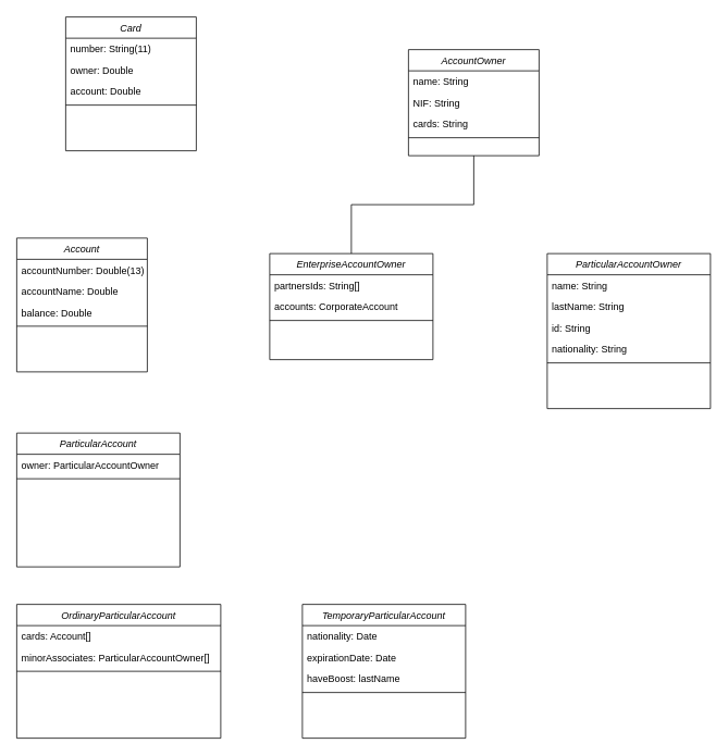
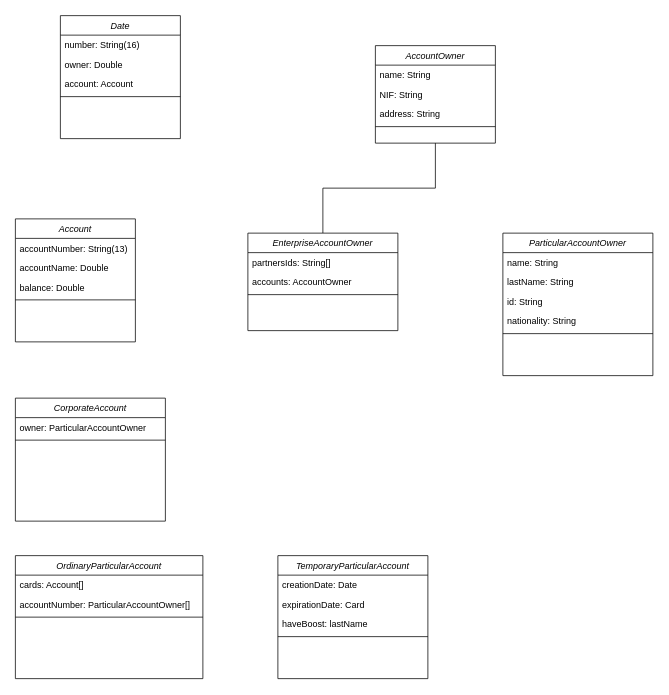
  <mxCell id="0" />
  <mxCell id="1" parent="0" />
- <mxCell id="2" value="Card" style="swimlane;fontStyle=2;align=center;verticalAlign=top;childLayout=stackLayout;horizontal=1;startSize=26;horizontalStack=0;resizeParent=1;resizeLast=0;collapsible=1;marginBottom=0;rounded=0;shadow=0;strokeWidth=1;" parent="1" vertex="1"><mxGeometry x="80" y="20" width="160" height="164" as="geometry"><mxRectangle x="230" y="140" width="160" height="26" as="alternateBounds" /></mxGeometry></mxCell>
- <mxCell id="3" value="number: String(11)" style="text;align=left;verticalAlign=top;spacingLeft=4;spacingRight=4;overflow=hidden;rotatable=0;points=[[0,0.5],[1,0.5]];portConstraint=eastwest;" parent="2" vertex="1"><mxGeometry y="26" width="160" height="26" as="geometry" /></mxCell>
+ <mxCell id="2" value="Date" style="swimlane;fontStyle=2;align=center;verticalAlign=top;childLayout=stackLayout;horizontal=1;startSize=26;horizontalStack=0;resizeParent=1;resizeLast=0;collapsible=1;marginBottom=0;rounded=0;shadow=0;strokeWidth=1;" parent="1" vertex="1"><mxGeometry x="80" y="20" width="160" height="164" as="geometry"><mxRectangle x="230" y="140" width="160" height="26" as="alternateBounds" /></mxGeometry></mxCell>
+ <mxCell id="3" value="number: String(16)" style="text;align=left;verticalAlign=top;spacingLeft=4;spacingRight=4;overflow=hidden;rotatable=0;points=[[0,0.5],[1,0.5]];portConstraint=eastwest;" parent="2" vertex="1"><mxGeometry y="26" width="160" height="26" as="geometry" /></mxCell>
  <mxCell id="4" value="owner: Double" style="text;align=left;verticalAlign=top;spacingLeft=4;spacingRight=4;overflow=hidden;rotatable=0;points=[[0,0.5],[1,0.5]];portConstraint=eastwest;rounded=0;shadow=0;html=0;" parent="2" vertex="1"><mxGeometry y="52" width="160" height="26" as="geometry" /></mxCell>
- <mxCell id="5" value="account: Double" style="text;align=left;verticalAlign=top;spacingLeft=4;spacingRight=4;overflow=hidden;rotatable=0;points=[[0,0.5],[1,0.5]];portConstraint=eastwest;rounded=0;shadow=0;html=0;" vertex="1" parent="2"><mxGeometry y="78" width="160" height="26" as="geometry" /></mxCell>
+ <mxCell id="5" value="account: Account" style="text;align=left;verticalAlign=top;spacingLeft=4;spacingRight=4;overflow=hidden;rotatable=0;points=[[0,0.5],[1,0.5]];portConstraint=eastwest;rounded=0;shadow=0;html=0;" vertex="1" parent="2"><mxGeometry y="78" width="160" height="26" as="geometry" /></mxCell>
  <mxCell id="6" value="" style="line;html=1;strokeWidth=1;align=left;verticalAlign=middle;spacingTop=-1;spacingLeft=3;spacingRight=3;rotatable=0;labelPosition=right;points=[];portConstraint=eastwest;" parent="2" vertex="1"><mxGeometry y="104" width="160" height="8" as="geometry" /></mxCell>
  <mxCell id="7" value="AccountOwner" style="swimlane;fontStyle=2;align=center;verticalAlign=top;childLayout=stackLayout;horizontal=1;startSize=26;horizontalStack=0;resizeParent=1;resizeLast=0;collapsible=1;marginBottom=0;rounded=0;shadow=0;strokeWidth=1;" vertex="1" parent="1"><mxGeometry x="500" y="60" width="160" height="130" as="geometry"><mxRectangle x="230" y="140" width="160" height="26" as="alternateBounds" /></mxGeometry></mxCell>
  <mxCell id="8" value="name: String" style="text;align=left;verticalAlign=top;spacingLeft=4;spacingRight=4;overflow=hidden;rotatable=0;points=[[0,0.5],[1,0.5]];portConstraint=eastwest;" vertex="1" parent="7"><mxGeometry y="26" width="160" height="26" as="geometry" /></mxCell>
  <mxCell id="9" value="NIF: String" style="text;align=left;verticalAlign=top;spacingLeft=4;spacingRight=4;overflow=hidden;rotatable=0;points=[[0,0.5],[1,0.5]];portConstraint=eastwest;rounded=0;shadow=0;html=0;" vertex="1" parent="7"><mxGeometry y="52" width="160" height="26" as="geometry" /></mxCell>
- <mxCell id="10" value="cards: String" style="text;align=left;verticalAlign=top;spacingLeft=4;spacingRight=4;overflow=hidden;rotatable=0;points=[[0,0.5],[1,0.5]];portConstraint=eastwest;rounded=0;shadow=0;html=0;" vertex="1" parent="7"><mxGeometry y="78" width="160" height="26" as="geometry" /></mxCell>
+ <mxCell id="10" value="address: String" style="text;align=left;verticalAlign=top;spacingLeft=4;spacingRight=4;overflow=hidden;rotatable=0;points=[[0,0.5],[1,0.5]];portConstraint=eastwest;rounded=0;shadow=0;html=0;" vertex="1" parent="7"><mxGeometry y="78" width="160" height="26" as="geometry" /></mxCell>
  <mxCell id="11" value="" style="line;html=1;strokeWidth=1;align=left;verticalAlign=middle;spacingTop=-1;spacingLeft=3;spacingRight=3;rotatable=0;labelPosition=right;points=[];portConstraint=eastwest;" vertex="1" parent="7"><mxGeometry y="104" width="160" height="8" as="geometry" /></mxCell>
  <mxCell id="12" style="edgeStyle=orthogonalEdgeStyle;rounded=0;orthogonalLoop=1;jettySize=auto;html=1;entryX=0.5;entryY=1;entryDx=0;entryDy=0;endArrow=none;endFill=0;" edge="1" parent="1" source="13" target="7"><mxGeometry relative="1" as="geometry" /></mxCell>
  <mxCell id="13" value="EnterpriseAccountOwner" style="swimlane;fontStyle=2;align=center;verticalAlign=top;childLayout=stackLayout;horizontal=1;startSize=26;horizontalStack=0;resizeParent=1;resizeLast=0;collapsible=1;marginBottom=0;rounded=0;shadow=0;strokeWidth=1;" vertex="1" parent="1"><mxGeometry x="330" y="310" width="200" height="130" as="geometry"><mxRectangle x="230" y="140" width="160" height="26" as="alternateBounds" /></mxGeometry></mxCell>
  <mxCell id="14" value="partnersIds: String[]" style="text;align=left;verticalAlign=top;spacingLeft=4;spacingRight=4;overflow=hidden;rotatable=0;points=[[0,0.5],[1,0.5]];portConstraint=eastwest;" vertex="1" parent="13"><mxGeometry y="26" width="200" height="26" as="geometry" /></mxCell>
- <mxCell id="15" value="accounts: CorporateAccount" style="text;align=left;verticalAlign=top;spacingLeft=4;spacingRight=4;overflow=hidden;rotatable=0;points=[[0,0.5],[1,0.5]];portConstraint=eastwest;rounded=0;shadow=0;html=0;" vertex="1" parent="13"><mxGeometry y="52" width="200" height="26" as="geometry" /></mxCell>
+ <mxCell id="15" value="accounts: AccountOwner" style="text;align=left;verticalAlign=top;spacingLeft=4;spacingRight=4;overflow=hidden;rotatable=0;points=[[0,0.5],[1,0.5]];portConstraint=eastwest;rounded=0;shadow=0;html=0;" vertex="1" parent="13"><mxGeometry y="52" width="200" height="26" as="geometry" /></mxCell>
  <mxCell id="16" value="" style="line;html=1;strokeWidth=1;align=left;verticalAlign=middle;spacingTop=-1;spacingLeft=3;spacingRight=3;rotatable=0;labelPosition=right;points=[];portConstraint=eastwest;" vertex="1" parent="13"><mxGeometry y="78" width="200" height="8" as="geometry" /></mxCell>
  <mxCell id="17" value="ParticularAccountOwner" style="swimlane;fontStyle=2;align=center;verticalAlign=top;childLayout=stackLayout;horizontal=1;startSize=26;horizontalStack=0;resizeParent=1;resizeLast=0;collapsible=1;marginBottom=0;rounded=0;shadow=0;strokeWidth=1;" vertex="1" parent="1"><mxGeometry x="670" y="310" width="200" height="190" as="geometry"><mxRectangle x="230" y="140" width="160" height="26" as="alternateBounds" /></mxGeometry></mxCell>
  <mxCell id="18" value="name: String" style="text;align=left;verticalAlign=top;spacingLeft=4;spacingRight=4;overflow=hidden;rotatable=0;points=[[0,0.5],[1,0.5]];portConstraint=eastwest;" vertex="1" parent="17"><mxGeometry y="26" width="200" height="26" as="geometry" /></mxCell>
  <mxCell id="19" value="lastName: String" style="text;align=left;verticalAlign=top;spacingLeft=4;spacingRight=4;overflow=hidden;rotatable=0;points=[[0,0.5],[1,0.5]];portConstraint=eastwest;rounded=0;shadow=0;html=0;" vertex="1" parent="17"><mxGeometry y="52" width="200" height="26" as="geometry" /></mxCell>
  <mxCell id="20" value="id: String" style="text;align=left;verticalAlign=top;spacingLeft=4;spacingRight=4;overflow=hidden;rotatable=0;points=[[0,0.5],[1,0.5]];portConstraint=eastwest;rounded=0;shadow=0;html=0;" vertex="1" parent="17"><mxGeometry y="78" width="200" height="26" as="geometry" /></mxCell>
  <mxCell id="21" value="nationality: String" style="text;align=left;verticalAlign=top;spacingLeft=4;spacingRight=4;overflow=hidden;rotatable=0;points=[[0,0.5],[1,0.5]];portConstraint=eastwest;rounded=0;shadow=0;html=0;" vertex="1" parent="17"><mxGeometry y="104" width="200" height="26" as="geometry" /></mxCell>
  <mxCell id="22" value="" style="line;html=1;strokeWidth=1;align=left;verticalAlign=middle;spacingTop=-1;spacingLeft=3;spacingRight=3;rotatable=0;labelPosition=right;points=[];portConstraint=eastwest;" vertex="1" parent="17"><mxGeometry y="130" width="200" height="8" as="geometry" /></mxCell>
  <mxCell id="23" value="Account" style="swimlane;fontStyle=2;align=center;verticalAlign=top;childLayout=stackLayout;horizontal=1;startSize=26;horizontalStack=0;resizeParent=1;resizeLast=0;collapsible=1;marginBottom=0;rounded=0;shadow=0;strokeWidth=1;" vertex="1" parent="1"><mxGeometry x="20" y="291" width="160" height="164" as="geometry"><mxRectangle x="230" y="140" width="160" height="26" as="alternateBounds" /></mxGeometry></mxCell>
- <mxCell id="24" value="accountNumber: Double(13)" style="text;align=left;verticalAlign=top;spacingLeft=4;spacingRight=4;overflow=hidden;rotatable=0;points=[[0,0.5],[1,0.5]];portConstraint=eastwest;" vertex="1" parent="23"><mxGeometry y="26" width="160" height="26" as="geometry" /></mxCell>
+ <mxCell id="24" value="accountNumber: String(13)" style="text;align=left;verticalAlign=top;spacingLeft=4;spacingRight=4;overflow=hidden;rotatable=0;points=[[0,0.5],[1,0.5]];portConstraint=eastwest;" vertex="1" parent="23"><mxGeometry y="26" width="160" height="26" as="geometry" /></mxCell>
  <mxCell id="25" value="accountName: Double" style="text;align=left;verticalAlign=top;spacingLeft=4;spacingRight=4;overflow=hidden;rotatable=0;points=[[0,0.5],[1,0.5]];portConstraint=eastwest;rounded=0;shadow=0;html=0;" vertex="1" parent="23"><mxGeometry y="52" width="160" height="26" as="geometry" /></mxCell>
  <mxCell id="26" value="balance: Double" style="text;align=left;verticalAlign=top;spacingLeft=4;spacingRight=4;overflow=hidden;rotatable=0;points=[[0,0.5],[1,0.5]];portConstraint=eastwest;rounded=0;shadow=0;html=0;" vertex="1" parent="23"><mxGeometry y="78" width="160" height="26" as="geometry" /></mxCell>
  <mxCell id="27" value="" style="line;html=1;strokeWidth=1;align=left;verticalAlign=middle;spacingTop=-1;spacingLeft=3;spacingRight=3;rotatable=0;labelPosition=right;points=[];portConstraint=eastwest;" vertex="1" parent="23"><mxGeometry y="104" width="160" height="8" as="geometry" /></mxCell>
- <mxCell id="28" value="ParticularAccount" style="swimlane;fontStyle=2;align=center;verticalAlign=top;childLayout=stackLayout;horizontal=1;startSize=26;horizontalStack=0;resizeParent=1;resizeLast=0;collapsible=1;marginBottom=0;rounded=0;shadow=0;strokeWidth=1;" vertex="1" parent="1"><mxGeometry x="20" y="530" width="200" height="164" as="geometry"><mxRectangle x="230" y="140" width="160" height="26" as="alternateBounds" /></mxGeometry></mxCell>
+ <mxCell id="28" value="CorporateAccount" style="swimlane;fontStyle=2;align=center;verticalAlign=top;childLayout=stackLayout;horizontal=1;startSize=26;horizontalStack=0;resizeParent=1;resizeLast=0;collapsible=1;marginBottom=0;rounded=0;shadow=0;strokeWidth=1;" vertex="1" parent="1"><mxGeometry x="20" y="530" width="200" height="164" as="geometry"><mxRectangle x="230" y="140" width="160" height="26" as="alternateBounds" /></mxGeometry></mxCell>
  <mxCell id="29" value="owner: ParticularAccountOwner" style="text;align=left;verticalAlign=top;spacingLeft=4;spacingRight=4;overflow=hidden;rotatable=0;points=[[0,0.5],[1,0.5]];portConstraint=eastwest;" vertex="1" parent="28"><mxGeometry y="26" width="200" height="26" as="geometry" /></mxCell>
  <mxCell id="30" value="" style="line;html=1;strokeWidth=1;align=left;verticalAlign=middle;spacingTop=-1;spacingLeft=3;spacingRight=3;rotatable=0;labelPosition=right;points=[];portConstraint=eastwest;" vertex="1" parent="28"><mxGeometry y="52" width="200" height="8" as="geometry" /></mxCell>
  <mxCell id="31" value="OrdinaryParticularAccount" style="swimlane;fontStyle=2;align=center;verticalAlign=top;childLayout=stackLayout;horizontal=1;startSize=26;horizontalStack=0;resizeParent=1;resizeLast=0;collapsible=1;marginBottom=0;rounded=0;shadow=0;strokeWidth=1;" vertex="1" parent="1"><mxGeometry x="20" y="740" width="250" height="164" as="geometry"><mxRectangle x="230" y="140" width="160" height="26" as="alternateBounds" /></mxGeometry></mxCell>
  <mxCell id="32" value="cards: Account[]" style="text;align=left;verticalAlign=top;spacingLeft=4;spacingRight=4;overflow=hidden;rotatable=0;points=[[0,0.5],[1,0.5]];portConstraint=eastwest;" vertex="1" parent="31"><mxGeometry y="26" width="250" height="26" as="geometry" /></mxCell>
- <mxCell id="33" value="minorAssociates: ParticularAccountOwner[]" style="text;align=left;verticalAlign=top;spacingLeft=4;spacingRight=4;overflow=hidden;rotatable=0;points=[[0,0.5],[1,0.5]];portConstraint=eastwest;" vertex="1" parent="31"><mxGeometry y="52" width="250" height="26" as="geometry" /></mxCell>
+ <mxCell id="33" value="accountNumber: ParticularAccountOwner[]" style="text;align=left;verticalAlign=top;spacingLeft=4;spacingRight=4;overflow=hidden;rotatable=0;points=[[0,0.5],[1,0.5]];portConstraint=eastwest;" vertex="1" parent="31"><mxGeometry y="52" width="250" height="26" as="geometry" /></mxCell>
  <mxCell id="34" value="" style="line;html=1;strokeWidth=1;align=left;verticalAlign=middle;spacingTop=-1;spacingLeft=3;spacingRight=3;rotatable=0;labelPosition=right;points=[];portConstraint=eastwest;" vertex="1" parent="31"><mxGeometry y="78" width="250" height="8" as="geometry" /></mxCell>
  <mxCell id="35" value="TemporaryParticularAccount" style="swimlane;fontStyle=2;align=center;verticalAlign=top;childLayout=stackLayout;horizontal=1;startSize=26;horizontalStack=0;resizeParent=1;resizeLast=0;collapsible=1;marginBottom=0;rounded=0;shadow=0;strokeWidth=1;" vertex="1" parent="1"><mxGeometry x="370" y="740" width="200" height="164" as="geometry"><mxRectangle x="230" y="140" width="160" height="26" as="alternateBounds" /></mxGeometry></mxCell>
- <mxCell id="36" value="nationality: Date" style="text;align=left;verticalAlign=top;spacingLeft=4;spacingRight=4;overflow=hidden;rotatable=0;points=[[0,0.5],[1,0.5]];portConstraint=eastwest;" vertex="1" parent="35"><mxGeometry y="26" width="200" height="26" as="geometry" /></mxCell>
- <mxCell id="37" value="expirationDate: Date" style="text;align=left;verticalAlign=top;spacingLeft=4;spacingRight=4;overflow=hidden;rotatable=0;points=[[0,0.5],[1,0.5]];portConstraint=eastwest;" vertex="1" parent="35"><mxGeometry y="52" width="200" height="26" as="geometry" /></mxCell>
+ <mxCell id="36" value="creationDate: Date" style="text;align=left;verticalAlign=top;spacingLeft=4;spacingRight=4;overflow=hidden;rotatable=0;points=[[0,0.5],[1,0.5]];portConstraint=eastwest;" vertex="1" parent="35"><mxGeometry y="26" width="200" height="26" as="geometry" /></mxCell>
+ <mxCell id="37" value="expirationDate: Card" style="text;align=left;verticalAlign=top;spacingLeft=4;spacingRight=4;overflow=hidden;rotatable=0;points=[[0,0.5],[1,0.5]];portConstraint=eastwest;" vertex="1" parent="35"><mxGeometry y="52" width="200" height="26" as="geometry" /></mxCell>
  <mxCell id="38" value="haveBoost: lastName" style="text;align=left;verticalAlign=top;spacingLeft=4;spacingRight=4;overflow=hidden;rotatable=0;points=[[0,0.5],[1,0.5]];portConstraint=eastwest;" vertex="1" parent="35"><mxGeometry y="78" width="200" height="26" as="geometry" /></mxCell>
  <mxCell id="39" value="" style="line;html=1;strokeWidth=1;align=left;verticalAlign=middle;spacingTop=-1;spacingLeft=3;spacingRight=3;rotatable=0;labelPosition=right;points=[];portConstraint=eastwest;" vertex="1" parent="35"><mxGeometry y="104" width="200" height="8" as="geometry" /></mxCell>
